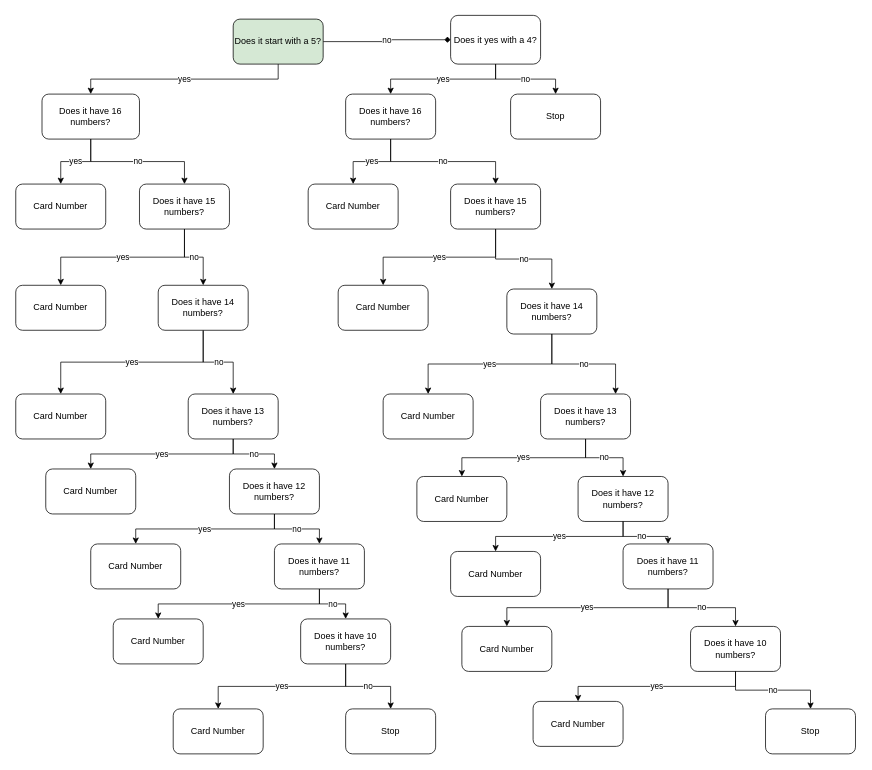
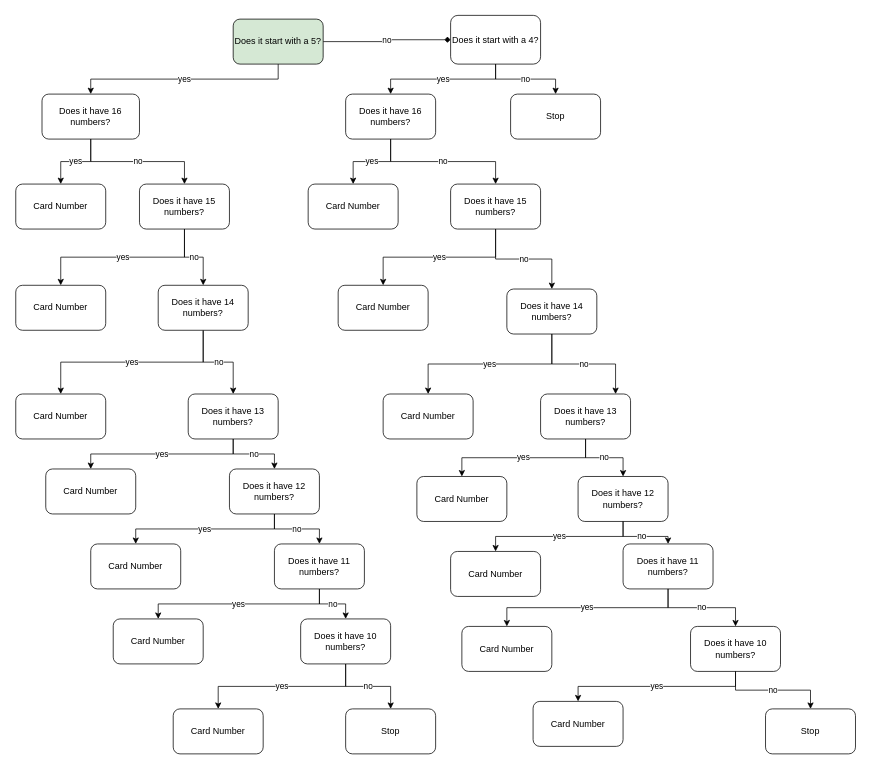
  <mxCell id="0" />
  <mxCell id="1" parent="0" />
  <mxCell id="2" value="yes" parent="1" style="edgeStyle=orthogonalEdgeStyle;rounded=0;orthogonalLoop=1;jettySize=auto;html=1;exitX=0.5;exitY=1;exitDx=0;exitDy=0;" edge="1" source="4" target="10"><mxGeometry as="geometry" relative="1" /></mxCell>
  <mxCell id="3" value="no" parent="1" style="edgeStyle=orthogonalEdgeStyle;rounded=0;orthogonalLoop=1;jettySize=auto;html=1;exitX=1;exitY=0.5;exitDx=0;exitDy=0;entryX=0;entryY=0.5;entryDx=0;entryDy=0;endArrow=diamond;" edge="1" source="4" target="7"><mxGeometry as="geometry" relative="1" /></mxCell>
  <mxCell id="4" value="Does it start with a 5?" parent="1" style="rounded=1;whiteSpace=wrap;html=1;fillColor=#d5e8d4;" vertex="1"><mxGeometry as="geometry" x="310" y="25" width="120" height="60" /></mxCell>
  <mxCell id="5" value="no" parent="1" style="edgeStyle=orthogonalEdgeStyle;rounded=0;orthogonalLoop=1;jettySize=auto;html=1;exitX=0.5;exitY=1;exitDx=0;exitDy=0;entryX=0.5;entryY=0;entryDx=0;entryDy=0;" edge="1" source="7" target="23"><mxGeometry as="geometry" relative="1" /></mxCell>
  <mxCell id="6" value="yes" parent="1" style="edgeStyle=orthogonalEdgeStyle;rounded=0;orthogonalLoop=1;jettySize=auto;html=1;exitX=0.5;exitY=1;exitDx=0;exitDy=0;entryX=0.5;entryY=0;entryDx=0;entryDy=0;" edge="1" source="7" target="26"><mxGeometry as="geometry" relative="1" /></mxCell>
- <mxCell id="7" value="Does it yes with a 4?" parent="1" style="rounded=1;whiteSpace=wrap;html=1;" vertex="1"><mxGeometry as="geometry" x="600" y="20" width="120" height="65" /></mxCell>
+ <mxCell id="7" value="Does it start with a 4?" parent="1" style="rounded=1;whiteSpace=wrap;html=1;" vertex="1"><mxGeometry as="geometry" x="600" y="20" width="120" height="65" /></mxCell>
  <mxCell id="8" value="no" parent="1" style="edgeStyle=orthogonalEdgeStyle;rounded=0;orthogonalLoop=1;jettySize=auto;html=1;" edge="1" source="10" target="14"><mxGeometry as="geometry" relative="1" /></mxCell>
  <mxCell id="9" value="yes" parent="1" style="edgeStyle=orthogonalEdgeStyle;rounded=0;orthogonalLoop=1;jettySize=auto;html=1;exitX=0.5;exitY=1;exitDx=0;exitDy=0;" edge="1" source="10" target="11"><mxGeometry as="geometry" relative="1" /></mxCell>
  <mxCell id="10" value="Does it have 16 numbers?" parent="1" style="rounded=1;whiteSpace=wrap;html=1;" vertex="1"><mxGeometry as="geometry" x="55" y="125" width="130" height="60" /></mxCell>
  <mxCell id="11" value="Card Number" parent="1" style="rounded=1;whiteSpace=wrap;html=1;" vertex="1"><mxGeometry as="geometry" x="20" y="245" width="120" height="60" /></mxCell>
  <mxCell id="12" value="yes" parent="1" style="edgeStyle=orthogonalEdgeStyle;rounded=0;orthogonalLoop=1;jettySize=auto;html=1;exitX=0.5;exitY=1;exitDx=0;exitDy=0;entryX=0.5;entryY=0;entryDx=0;entryDy=0;" edge="1" source="14" target="15"><mxGeometry as="geometry" relative="1" /></mxCell>
  <mxCell id="13" value="no" parent="1" style="edgeStyle=orthogonalEdgeStyle;rounded=0;orthogonalLoop=1;jettySize=auto;html=1;exitX=0.5;exitY=1;exitDx=0;exitDy=0;" edge="1" source="14" target="18"><mxGeometry as="geometry" relative="1" /></mxCell>
  <mxCell id="14" value="Does it have 15 numbers?" parent="1" style="rounded=1;whiteSpace=wrap;html=1;" vertex="1"><mxGeometry as="geometry" x="185" y="245" width="120" height="60" /></mxCell>
  <mxCell id="15" value="Card Number" parent="1" style="rounded=1;whiteSpace=wrap;html=1;" vertex="1"><mxGeometry as="geometry" x="20" y="380" width="120" height="60" /></mxCell>
  <mxCell id="16" value="yes" parent="1" style="edgeStyle=orthogonalEdgeStyle;rounded=0;orthogonalLoop=1;jettySize=auto;html=1;exitX=0.5;exitY=1;exitDx=0;exitDy=0;" edge="1" source="18" target="19"><mxGeometry as="geometry" relative="1" /></mxCell>
  <mxCell id="17" value="no" parent="1" style="edgeStyle=orthogonalEdgeStyle;rounded=0;orthogonalLoop=1;jettySize=auto;html=1;exitX=0.5;exitY=1;exitDx=0;exitDy=0;entryX=0.5;entryY=0;entryDx=0;entryDy=0;" edge="1" source="18" target="22"><mxGeometry as="geometry" relative="1" /></mxCell>
  <mxCell id="18" value="Does it have 14 numbers?" parent="1" style="rounded=1;whiteSpace=wrap;html=1;" vertex="1"><mxGeometry as="geometry" x="210" y="380" width="120" height="60" /></mxCell>
  <mxCell id="19" value="Card Number" parent="1" style="rounded=1;whiteSpace=wrap;html=1;" vertex="1"><mxGeometry as="geometry" x="20" y="525" width="120" height="60" /></mxCell>
  <mxCell id="20" value="yes" parent="1" style="edgeStyle=orthogonalEdgeStyle;rounded=0;orthogonalLoop=1;jettySize=auto;html=1;exitX=0.5;exitY=1;exitDx=0;exitDy=0;" edge="1" source="22" target="36"><mxGeometry as="geometry" relative="1" /></mxCell>
  <mxCell id="21" value="no" parent="1" style="edgeStyle=orthogonalEdgeStyle;rounded=0;orthogonalLoop=1;jettySize=auto;html=1;exitX=0.5;exitY=1;exitDx=0;exitDy=0;" edge="1" source="22" target="39"><mxGeometry as="geometry" relative="1" /></mxCell>
  <mxCell id="22" value="Does it have 13 numbers?" parent="1" style="rounded=1;whiteSpace=wrap;html=1;" vertex="1"><mxGeometry as="geometry" x="250" y="525" width="120" height="60" /></mxCell>
  <mxCell id="23" value="Stop" parent="1" style="rounded=1;whiteSpace=wrap;html=1;" vertex="1"><mxGeometry as="geometry" x="680" y="125" width="120" height="60" /></mxCell>
  <mxCell id="24" value="yes" parent="1" style="edgeStyle=orthogonalEdgeStyle;rounded=0;orthogonalLoop=1;jettySize=auto;html=1;exitX=0.5;exitY=1;exitDx=0;exitDy=0;entryX=0.5;entryY=0;entryDx=0;entryDy=0;" edge="1" source="26" target="27"><mxGeometry as="geometry" relative="1" /></mxCell>
  <mxCell id="25" value="no" parent="1" style="edgeStyle=orthogonalEdgeStyle;rounded=0;orthogonalLoop=1;jettySize=auto;html=1;exitX=0.5;exitY=1;exitDx=0;exitDy=0;entryX=0.5;entryY=0;entryDx=0;entryDy=0;" edge="1" source="26" target="30"><mxGeometry as="geometry" relative="1" /></mxCell>
  <mxCell id="26" value="Does it have 16 numbers?" parent="1" style="rounded=1;whiteSpace=wrap;html=1;" vertex="1"><mxGeometry as="geometry" x="460" y="125" width="120" height="60" /></mxCell>
  <mxCell id="27" value="Card Number" parent="1" style="rounded=1;whiteSpace=wrap;html=1;" vertex="1"><mxGeometry as="geometry" x="410" y="245" width="120" height="60" /></mxCell>
  <mxCell id="28" value="yes" parent="1" style="edgeStyle=orthogonalEdgeStyle;rounded=0;orthogonalLoop=1;jettySize=auto;html=1;exitX=0.5;exitY=1;exitDx=0;exitDy=0;entryX=0.5;entryY=0;entryDx=0;entryDy=0;" edge="1" source="30" target="31"><mxGeometry as="geometry" relative="1" /></mxCell>
  <mxCell id="29" value="no" parent="1" style="edgeStyle=orthogonalEdgeStyle;rounded=0;orthogonalLoop=1;jettySize=auto;html=1;exitX=0.5;exitY=1;exitDx=0;exitDy=0;entryX=0.5;entryY=0;entryDx=0;entryDy=0;" edge="1" source="30" target="34"><mxGeometry as="geometry" relative="1" /></mxCell>
  <mxCell id="30" value="Does it have 15 numbers?" parent="1" style="rounded=1;whiteSpace=wrap;html=1;" vertex="1"><mxGeometry as="geometry" x="600" y="245" width="120" height="60" /></mxCell>
  <mxCell id="31" value="Card Number" parent="1" style="rounded=1;whiteSpace=wrap;html=1;" vertex="1"><mxGeometry as="geometry" x="450" y="380" width="120" height="60" /></mxCell>
  <mxCell id="32" value="yes" parent="1" style="edgeStyle=orthogonalEdgeStyle;rounded=0;orthogonalLoop=1;jettySize=auto;html=1;exitX=0.5;exitY=1;exitDx=0;exitDy=0;" edge="1" source="34" target="35"><mxGeometry as="geometry" relative="1" /></mxCell>
  <mxCell id="33" value="no" parent="1" style="edgeStyle=orthogonalEdgeStyle;rounded=0;orthogonalLoop=1;jettySize=auto;html=1;exitX=0.5;exitY=1;exitDx=0;exitDy=0;" edge="1" source="34" target="50"><mxGeometry as="geometry" relative="1"><mxPoint as="targetPoint" x="790" y="585" /><Array as="points"><mxPoint x="735" y="485" /><mxPoint x="820" y="485" /></Array></mxGeometry></mxCell>
  <mxCell id="34" value="Does it have 14 numbers?" parent="1" style="rounded=1;whiteSpace=wrap;html=1;" vertex="1"><mxGeometry as="geometry" x="675" y="385" width="120" height="60" /></mxCell>
  <mxCell id="35" value="Card Number" parent="1" style="rounded=1;whiteSpace=wrap;html=1;" vertex="1"><mxGeometry as="geometry" x="510" y="525" width="120" height="60" /></mxCell>
  <mxCell id="36" value="Card Number" parent="1" style="rounded=1;whiteSpace=wrap;html=1;" vertex="1"><mxGeometry as="geometry" x="60" y="625" width="120" height="60" /></mxCell>
  <mxCell id="37" value="yes" parent="1" style="edgeStyle=orthogonalEdgeStyle;rounded=0;orthogonalLoop=1;jettySize=auto;html=1;exitX=0.5;exitY=1;exitDx=0;exitDy=0;entryX=0.5;entryY=0;entryDx=0;entryDy=0;" edge="1" source="39" target="40"><mxGeometry as="geometry" relative="1" /></mxCell>
  <mxCell id="38" value="no" parent="1" style="edgeStyle=orthogonalEdgeStyle;rounded=0;orthogonalLoop=1;jettySize=auto;html=1;exitX=0.5;exitY=1;exitDx=0;exitDy=0;entryX=0.5;entryY=0;entryDx=0;entryDy=0;" edge="1" source="39" target="43"><mxGeometry as="geometry" relative="1" /></mxCell>
  <mxCell id="39" value="Does it have 12 numbers?" parent="1" style="rounded=1;whiteSpace=wrap;html=1;" vertex="1"><mxGeometry as="geometry" x="305" y="625" width="120" height="60" /></mxCell>
  <mxCell id="40" value="Card Number" parent="1" style="rounded=1;whiteSpace=wrap;html=1;" vertex="1"><mxGeometry as="geometry" x="120" y="725" width="120" height="60" /></mxCell>
  <mxCell id="41" value="yes" parent="1" style="edgeStyle=orthogonalEdgeStyle;rounded=0;orthogonalLoop=1;jettySize=auto;html=1;exitX=0.5;exitY=1;exitDx=0;exitDy=0;entryX=0.5;entryY=0;entryDx=0;entryDy=0;" edge="1" source="43" target="44"><mxGeometry as="geometry" relative="1" /></mxCell>
  <mxCell id="42" value="no" parent="1" style="edgeStyle=orthogonalEdgeStyle;rounded=0;orthogonalLoop=1;jettySize=auto;html=1;exitX=0.5;exitY=1;exitDx=0;exitDy=0;" edge="1" source="43" target="47"><mxGeometry as="geometry" relative="1" /></mxCell>
  <mxCell id="43" value="Does it have 11 numbers?" parent="1" style="rounded=1;whiteSpace=wrap;html=1;" vertex="1"><mxGeometry as="geometry" x="365" y="725" width="120" height="60" /></mxCell>
  <mxCell id="44" value="Card Number" parent="1" style="rounded=1;whiteSpace=wrap;html=1;" vertex="1"><mxGeometry as="geometry" x="150" y="825" width="120" height="60" /></mxCell>
  <mxCell id="45" value="yes" parent="1" style="edgeStyle=orthogonalEdgeStyle;rounded=0;orthogonalLoop=1;jettySize=auto;html=1;exitX=0.5;exitY=1;exitDx=0;exitDy=0;entryX=0.5;entryY=0;entryDx=0;entryDy=0;" edge="1" source="47" target="48"><mxGeometry as="geometry" relative="1" /></mxCell>
  <mxCell id="46" value="no" parent="1" style="edgeStyle=orthogonalEdgeStyle;rounded=0;orthogonalLoop=1;jettySize=auto;html=1;exitX=0.5;exitY=1;exitDx=0;exitDy=0;entryX=0.5;entryY=0;entryDx=0;entryDy=0;" edge="1" source="47" target="49"><mxGeometry as="geometry" relative="1" /></mxCell>
  <mxCell id="47" value="Does it have 10 numbers?" parent="1" style="rounded=1;whiteSpace=wrap;html=1;" vertex="1"><mxGeometry as="geometry" x="400" y="825" width="120" height="60" /></mxCell>
  <mxCell id="48" value="Card Number" parent="1" style="rounded=1;whiteSpace=wrap;html=1;" vertex="1"><mxGeometry as="geometry" x="230" y="945" width="120" height="60" /></mxCell>
  <mxCell id="49" value="Stop" parent="1" style="rounded=1;whiteSpace=wrap;html=1;" vertex="1"><mxGeometry as="geometry" x="460" y="945" width="120" height="60" /></mxCell>
  <mxCell id="50" value="Does it have 13 numbers?" parent="1" style="rounded=1;whiteSpace=wrap;html=1;" vertex="1"><mxGeometry as="geometry" x="720" y="525" width="120" height="60" /></mxCell>
  <mxCell id="51" value="Card Number" parent="1" style="rounded=1;whiteSpace=wrap;html=1;" vertex="1"><mxGeometry as="geometry" x="555" y="635" width="120" height="60" /></mxCell>
  <mxCell id="52" value="Does it have 12 numbers?" parent="1" style="rounded=1;whiteSpace=wrap;html=1;" vertex="1"><mxGeometry as="geometry" x="770" y="635" width="120" height="60" /></mxCell>
  <mxCell id="53" value="yes" parent="1" style="edgeStyle=orthogonalEdgeStyle;rounded=0;orthogonalLoop=1;jettySize=auto;html=1;exitX=0.5;exitY=1;exitDx=0;exitDy=0;" edge="1" source="50" target="51"><mxGeometry as="geometry" relative="1" /></mxCell>
  <mxCell id="54" value="no" parent="1" style="edgeStyle=orthogonalEdgeStyle;rounded=0;orthogonalLoop=1;jettySize=auto;html=1;exitX=0.5;exitY=1;exitDx=0;exitDy=0;" edge="1" source="50" target="52"><mxGeometry as="geometry" relative="1" /></mxCell>
  <mxCell id="55" value="yes" parent="1" style="edgeStyle=orthogonalEdgeStyle;rounded=0;orthogonalLoop=1;jettySize=auto;html=1;exitX=0.5;exitY=1;exitDx=0;exitDy=0;entryX=0.5;entryY=0;entryDx=0;entryDy=0;" edge="1" source="52" target="57"><mxGeometry as="geometry" relative="1" /></mxCell>
  <mxCell id="56" value="no" parent="1" style="edgeStyle=orthogonalEdgeStyle;rounded=0;orthogonalLoop=1;jettySize=auto;html=1;exitX=0.5;exitY=1;exitDx=0;exitDy=0;entryX=0.5;entryY=0;entryDx=0;entryDy=0;" edge="1" source="52" target="58"><mxGeometry as="geometry" relative="1" /></mxCell>
  <mxCell id="57" value="Card Number" parent="1" style="rounded=1;whiteSpace=wrap;html=1;" vertex="1"><mxGeometry as="geometry" x="600" y="735" width="120" height="60" /></mxCell>
  <mxCell id="58" value="Does it have 11 numbers?" parent="1" style="rounded=1;whiteSpace=wrap;html=1;" vertex="1"><mxGeometry as="geometry" x="830" y="725" width="120" height="60" /></mxCell>
  <mxCell id="59" value="Card Number" parent="1" style="rounded=1;whiteSpace=wrap;html=1;" vertex="1"><mxGeometry as="geometry" x="615" y="835" width="120" height="60" /></mxCell>
  <mxCell id="60" value="yes" parent="1" style="edgeStyle=orthogonalEdgeStyle;rounded=0;orthogonalLoop=1;jettySize=auto;html=1;exitX=0.5;exitY=1;exitDx=0;exitDy=0;entryX=0.5;entryY=0;entryDx=0;entryDy=0;" edge="1" source="58" target="59"><mxGeometry as="geometry" relative="1" /></mxCell>
  <mxCell id="61" value="no" parent="1" style="edgeStyle=orthogonalEdgeStyle;rounded=0;orthogonalLoop=1;jettySize=auto;html=1;exitX=0.5;exitY=1;exitDx=0;exitDy=0;" edge="1" source="58" target="62"><mxGeometry as="geometry" relative="1" /></mxCell>
  <mxCell id="62" value="Does it have 10 numbers?" parent="1" style="rounded=1;whiteSpace=wrap;html=1;" vertex="1"><mxGeometry as="geometry" x="920" y="835" width="120" height="60" /></mxCell>
  <mxCell id="63" value="Card Number" parent="1" style="rounded=1;whiteSpace=wrap;html=1;" vertex="1"><mxGeometry as="geometry" x="710" y="935" width="120" height="60" /></mxCell>
  <mxCell id="64" value="Stop" parent="1" style="rounded=1;whiteSpace=wrap;html=1;" vertex="1"><mxGeometry as="geometry" x="1020" y="945" width="120" height="60" /></mxCell>
  <mxCell id="65" value="no" parent="1" style="edgeStyle=orthogonalEdgeStyle;rounded=0;orthogonalLoop=1;jettySize=auto;html=1;exitX=0.5;exitY=1;exitDx=0;exitDy=0;entryX=0.5;entryY=0;entryDx=0;entryDy=0;" edge="1" source="62" target="64"><mxGeometry as="geometry" relative="1" /></mxCell>
  <mxCell id="66" value="yes" parent="1" style="edgeStyle=orthogonalEdgeStyle;rounded=0;orthogonalLoop=1;jettySize=auto;html=1;exitX=0.5;exitY=1;exitDx=0;exitDy=0;entryX=0.5;entryY=0;entryDx=0;entryDy=0;" edge="1" source="62" target="63"><mxGeometry as="geometry" relative="1" /></mxCell>
